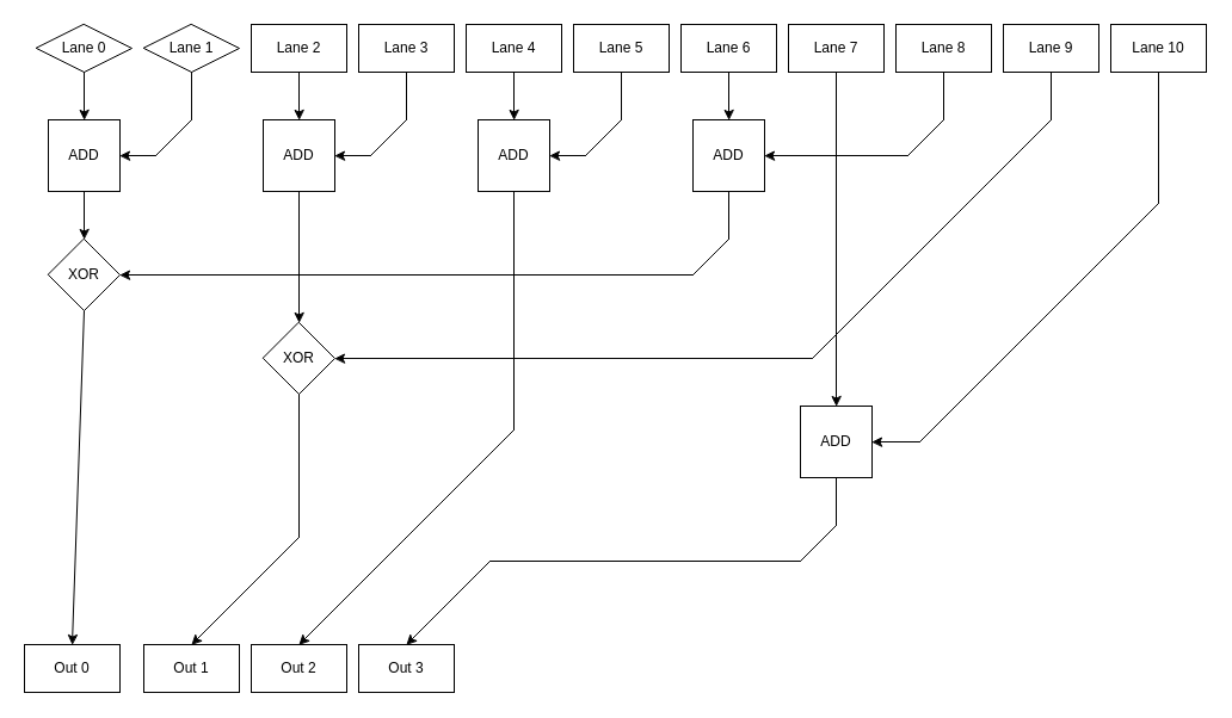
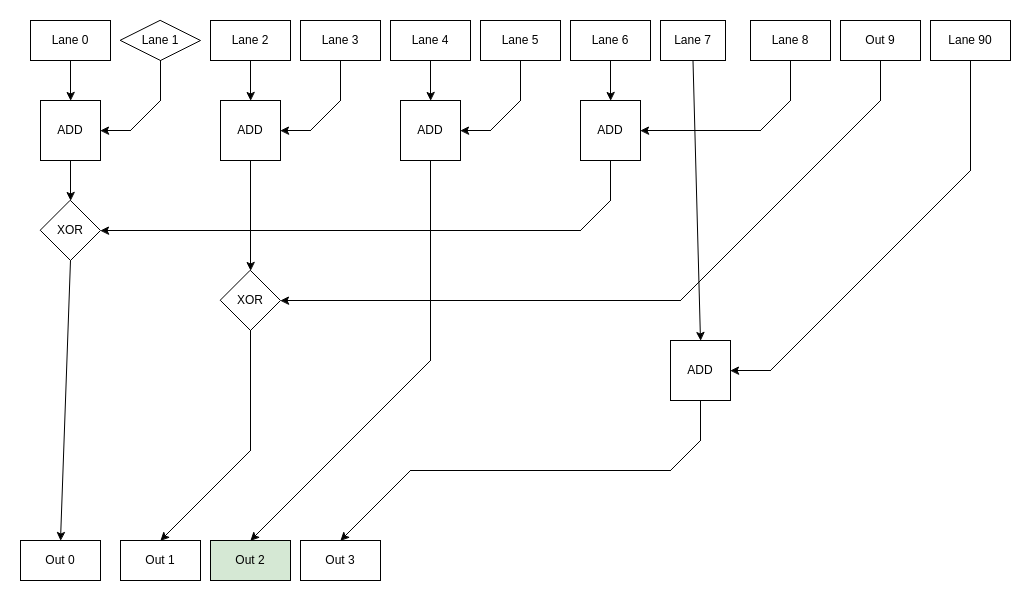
  <mxCell id="0" />
  <mxCell id="1" parent="0" />
- <mxCell id="2" value="Lane 0" style="rhombus;whiteSpace=wrap;html=1;linecap=round;" parent="1" vertex="1"><mxGeometry x="30" y="20" width="80" height="40" as="geometry" /></mxCell>
+ <mxCell id="2" value="Lane 0" style="rounded=0;whiteSpace=wrap;html=1;linecap=round;" parent="1" vertex="1"><mxGeometry x="30" y="20" width="80" height="40" as="geometry" /></mxCell>
  <mxCell id="3" value="Lane 1" style="rhombus;whiteSpace=wrap;html=1;linecap=round;" parent="1" vertex="1"><mxGeometry x="120" y="20" width="80" height="40" as="geometry" /></mxCell>
  <mxCell id="4" value="Lane 2" style="rounded=0;whiteSpace=wrap;html=1;linecap=round;" parent="1" vertex="1"><mxGeometry x="210" y="20" width="80" height="40" as="geometry" /></mxCell>
  <mxCell id="5" value="Lane 3" style="rounded=0;whiteSpace=wrap;html=1;linecap=round;" parent="1" vertex="1"><mxGeometry x="300" y="20" width="80" height="40" as="geometry" /></mxCell>
  <mxCell id="6" value="Lane 4" style="rounded=0;whiteSpace=wrap;html=1;linecap=round;" parent="1" vertex="1"><mxGeometry x="390" y="20" width="80" height="40" as="geometry" /></mxCell>
  <mxCell id="7" value="Lane 5" style="rounded=0;whiteSpace=wrap;html=1;linecap=round;" parent="1" vertex="1"><mxGeometry x="480" y="20" width="80" height="40" as="geometry" /></mxCell>
  <mxCell id="8" value="Lane 6" style="rounded=0;whiteSpace=wrap;html=1;linecap=round;" parent="1" vertex="1"><mxGeometry x="570" y="20" width="80" height="40" as="geometry" /></mxCell>
- <mxCell id="9" value="Lane 7" style="rounded=0;whiteSpace=wrap;html=1;linecap=round;" parent="1" vertex="1"><mxGeometry x="660" y="20" width="80" height="40" as="geometry" /></mxCell>
+ <mxCell id="9" value="Lane 7" style="rounded=0;whiteSpace=wrap;html=1;linecap=round;" parent="1" vertex="1"><mxGeometry x="660" y="20" width="65" height="40" as="geometry" /></mxCell>
  <mxCell id="10" value="Lane 8" style="rounded=0;whiteSpace=wrap;html=1;linecap=round;" parent="1" vertex="1"><mxGeometry x="750" y="20" width="80" height="40" as="geometry" /></mxCell>
- <mxCell id="11" value="Lane 9" style="rounded=0;whiteSpace=wrap;html=1;linecap=round;" parent="1" vertex="1"><mxGeometry x="840" y="20" width="80" height="40" as="geometry" /></mxCell>
- <mxCell id="12" value="Lane 10" style="rounded=0;whiteSpace=wrap;html=1;linecap=round;" parent="1" vertex="1"><mxGeometry x="930" y="20" width="80" height="40" as="geometry" /></mxCell>
+ <mxCell id="11" value="Out 9" style="rounded=0;whiteSpace=wrap;html=1;linecap=round;" parent="1" vertex="1"><mxGeometry x="840" y="20" width="80" height="40" as="geometry" /></mxCell>
+ <mxCell id="12" value="Lane 90" style="rounded=0;whiteSpace=wrap;html=1;linecap=round;" parent="1" vertex="1"><mxGeometry x="930" y="20" width="80" height="40" as="geometry" /></mxCell>
  <mxCell id="13" value="Out 0" style="rounded=0;whiteSpace=wrap;html=1;linecap=round;" parent="1" vertex="1"><mxGeometry x="20" y="540" width="80" height="40" as="geometry" /></mxCell>
  <mxCell id="14" value="Out 1" style="rounded=0;whiteSpace=wrap;html=1;linecap=round;" parent="1" vertex="1"><mxGeometry x="120" y="540" width="80" height="40" as="geometry" /></mxCell>
- <mxCell id="15" value="Out 2" style="rounded=0;whiteSpace=wrap;html=1;linecap=round;" parent="1" vertex="1"><mxGeometry x="210" y="540" width="80" height="40" as="geometry" /></mxCell>
+ <mxCell id="15" value="Out 2" style="rounded=0;whiteSpace=wrap;html=1;linecap=round;fillColor=#d5e8d4;" parent="1" vertex="1"><mxGeometry x="210" y="540" width="80" height="40" as="geometry" /></mxCell>
  <mxCell id="16" value="Out 3" style="rounded=0;whiteSpace=wrap;html=1;linecap=round;" parent="1" vertex="1"><mxGeometry x="300" y="540" width="80" height="40" as="geometry" /></mxCell>
  <mxCell id="17" value="" style="endArrow=classic;html=1;rounded=0;entryX=0.5;entryY=0;entryDx=0;entryDy=0;linecap=round;exitX=0.5;exitY=1;exitDx=0;exitDy=0;" parent="1" target="13" edge="1" source="31"><mxGeometry width="50" height="50" relative="1" as="geometry"><mxPoint x="160" y="450" as="sourcePoint" /><mxPoint x="560" y="210" as="targetPoint" /></mxGeometry></mxCell>
  <mxCell id="18" value="" style="endArrow=classic;html=1;rounded=0;entryX=0.5;entryY=0;entryDx=0;entryDy=0;linecap=round;" parent="1" edge="1"><mxGeometry width="50" height="50" relative="1" as="geometry"><mxPoint x="250" y="450" as="sourcePoint" /><mxPoint x="160" y="540" as="targetPoint" /></mxGeometry></mxCell>
  <mxCell id="19" value="" style="endArrow=classic;html=1;rounded=0;entryX=0.5;entryY=0;entryDx=0;entryDy=0;linecap=round;" parent="1" edge="1"><mxGeometry width="50" height="50" relative="1" as="geometry"><mxPoint x="430" y="360" as="sourcePoint" /><mxPoint x="250" y="540" as="targetPoint" /></mxGeometry></mxCell>
  <mxCell id="20" value="" style="endArrow=classic;html=1;rounded=0;entryX=0.5;entryY=0;entryDx=0;entryDy=0;linecap=round;" parent="1" edge="1"><mxGeometry width="50" height="50" relative="1" as="geometry"><mxPoint x="410" y="470" as="sourcePoint" /><mxPoint x="340" y="540" as="targetPoint" /></mxGeometry></mxCell>
  <mxCell id="21" value="ADD" style="whiteSpace=wrap;html=1;aspect=fixed;linecap=round;" vertex="1" parent="1"><mxGeometry x="40" y="100" width="60" height="60" as="geometry" /></mxCell>
  <mxCell id="22" value="" style="endArrow=classic;html=1;rounded=0;entryX=0.5;entryY=0;entryDx=0;entryDy=0;linecap=round;exitX=0.5;exitY=1;exitDx=0;exitDy=0;" edge="1" parent="1" source="2" target="21"><mxGeometry width="50" height="50" relative="1" as="geometry"><mxPoint x="695" y="305" as="sourcePoint" /><mxPoint x="435" y="305" as="targetPoint" /></mxGeometry></mxCell>
  <mxCell id="23" value="" style="endArrow=none;html=1;rounded=0;exitX=0.5;exitY=1;exitDx=0;exitDy=0;linecap=round;" edge="1" parent="1" source="3"><mxGeometry width="50" height="50" relative="1" as="geometry"><mxPoint x="565" y="130" as="sourcePoint" /><mxPoint x="160" y="100" as="targetPoint" /></mxGeometry></mxCell>
  <mxCell id="24" value="" style="endArrow=none;html=1;rounded=0;linecap=round;" edge="1" parent="1"><mxGeometry width="50" height="50" relative="1" as="geometry"><mxPoint x="160" y="100" as="sourcePoint" /><mxPoint x="130" y="130" as="targetPoint" /></mxGeometry></mxCell>
  <mxCell id="25" value="" style="endArrow=classic;html=1;rounded=0;entryX=1;entryY=0.5;entryDx=0;entryDy=0;linecap=round;" edge="1" parent="1" target="21"><mxGeometry width="50" height="50" relative="1" as="geometry"><mxPoint x="130" y="130" as="sourcePoint" /><mxPoint x="435" y="305" as="targetPoint" /></mxGeometry></mxCell>
  <mxCell id="26" value="ADD" style="whiteSpace=wrap;html=1;aspect=fixed;linecap=round;" vertex="1" parent="1"><mxGeometry x="580" y="100" width="60" height="60" as="geometry" /></mxCell>
  <mxCell id="27" value="" style="endArrow=classic;html=1;rounded=0;entryX=0.5;entryY=0;entryDx=0;entryDy=0;linecap=round;exitX=0.5;exitY=1;exitDx=0;exitDy=0;" edge="1" parent="1"><mxGeometry width="50" height="50" relative="1" as="geometry"><mxPoint x="610" y="60" as="sourcePoint" /><mxPoint x="610" y="100" as="targetPoint" /></mxGeometry></mxCell>
  <mxCell id="28" value="" style="endArrow=none;html=1;rounded=0;exitX=0.5;exitY=1;exitDx=0;exitDy=0;linecap=round;" edge="1" parent="1"><mxGeometry width="50" height="50" relative="1" as="geometry"><mxPoint x="790" y="60" as="sourcePoint" /><mxPoint x="790" y="100" as="targetPoint" /></mxGeometry></mxCell>
  <mxCell id="29" value="" style="endArrow=none;html=1;rounded=0;linecap=round;" edge="1" parent="1"><mxGeometry width="50" height="50" relative="1" as="geometry"><mxPoint x="790" y="100" as="sourcePoint" /><mxPoint x="760" y="130" as="targetPoint" /></mxGeometry></mxCell>
  <mxCell id="30" value="" style="endArrow=classic;html=1;rounded=0;entryX=1;entryY=0.5;entryDx=0;entryDy=0;linecap=round;" edge="1" parent="1" target="26"><mxGeometry width="50" height="50" relative="1" as="geometry"><mxPoint x="760" y="130" as="sourcePoint" /><mxPoint x="730" y="130" as="targetPoint" /></mxGeometry></mxCell>
  <mxCell id="31" value="XOR" style="rhombus;whiteSpace=wrap;html=1;linecap=round;" vertex="1" parent="1"><mxGeometry x="40" y="200" width="60" height="60" as="geometry" /></mxCell>
  <mxCell id="32" value="" style="endArrow=classic;html=1;rounded=0;entryX=0.5;entryY=0;entryDx=0;entryDy=0;linecap=round;exitX=0.5;exitY=1;exitDx=0;exitDy=0;" edge="1" parent="1"><mxGeometry width="50" height="50" relative="1" as="geometry"><mxPoint x="70" y="160" as="sourcePoint" /><mxPoint x="70" y="200" as="targetPoint" /></mxGeometry></mxCell>
  <mxCell id="33" value="" style="endArrow=none;html=1;rounded=0;exitX=0.5;exitY=1;exitDx=0;exitDy=0;linecap=round;" edge="1" parent="1"><mxGeometry width="50" height="50" relative="1" as="geometry"><mxPoint x="610" y="160" as="sourcePoint" /><mxPoint x="610" y="200" as="targetPoint" /></mxGeometry></mxCell>
  <mxCell id="34" value="" style="endArrow=none;html=1;rounded=0;linecap=round;" edge="1" parent="1"><mxGeometry width="50" height="50" relative="1" as="geometry"><mxPoint x="610" y="200" as="sourcePoint" /><mxPoint x="580" y="230" as="targetPoint" /></mxGeometry></mxCell>
  <mxCell id="35" value="" style="endArrow=classic;html=1;rounded=0;entryX=1;entryY=0.5;entryDx=0;entryDy=0;linecap=round;" edge="1" parent="1" target="31"><mxGeometry width="50" height="50" relative="1" as="geometry"><mxPoint x="580" y="230" as="sourcePoint" /><mxPoint x="550" y="230" as="targetPoint" /></mxGeometry></mxCell>
  <mxCell id="36" value="ADD" style="whiteSpace=wrap;html=1;aspect=fixed;linecap=round;" vertex="1" parent="1"><mxGeometry x="220" y="100" width="60" height="60" as="geometry" /></mxCell>
  <mxCell id="37" value="" style="endArrow=classic;html=1;rounded=0;entryX=0.5;entryY=0;entryDx=0;entryDy=0;linecap=round;exitX=0.5;exitY=1;exitDx=0;exitDy=0;" edge="1" parent="1" target="36"><mxGeometry width="50" height="50" relative="1" as="geometry"><mxPoint x="250" y="60" as="sourcePoint" /><mxPoint x="615" y="305" as="targetPoint" /></mxGeometry></mxCell>
  <mxCell id="38" value="" style="endArrow=none;html=1;rounded=0;exitX=0.5;exitY=1;exitDx=0;exitDy=0;linecap=round;" edge="1" parent="1"><mxGeometry width="50" height="50" relative="1" as="geometry"><mxPoint x="340" y="60" as="sourcePoint" /><mxPoint x="340" y="100" as="targetPoint" /></mxGeometry></mxCell>
  <mxCell id="39" value="" style="endArrow=none;html=1;rounded=0;linecap=round;" edge="1" parent="1"><mxGeometry width="50" height="50" relative="1" as="geometry"><mxPoint x="340" y="100" as="sourcePoint" /><mxPoint x="310" y="130" as="targetPoint" /></mxGeometry></mxCell>
  <mxCell id="40" value="" style="endArrow=classic;html=1;rounded=0;entryX=1;entryY=0.5;entryDx=0;entryDy=0;linecap=round;" edge="1" parent="1" target="36"><mxGeometry width="50" height="50" relative="1" as="geometry"><mxPoint x="310" y="130" as="sourcePoint" /><mxPoint x="615" y="305" as="targetPoint" /></mxGeometry></mxCell>
  <mxCell id="41" value="XOR" style="rhombus;whiteSpace=wrap;html=1;linecap=round;" vertex="1" parent="1"><mxGeometry x="220" y="270" width="60" height="60" as="geometry" /></mxCell>
  <mxCell id="42" value="" style="endArrow=classic;html=1;rounded=0;entryX=0.5;entryY=0;entryDx=0;entryDy=0;linecap=round;exitX=0.5;exitY=1;exitDx=0;exitDy=0;" edge="1" parent="1" source="36" target="41"><mxGeometry width="50" height="50" relative="1" as="geometry"><mxPoint x="695" y="305" as="sourcePoint" /><mxPoint x="435" y="305" as="targetPoint" /></mxGeometry></mxCell>
  <mxCell id="43" value="" style="endArrow=none;html=1;rounded=0;exitX=0.5;exitY=1;exitDx=0;exitDy=0;linecap=round;" edge="1" parent="1" source="41"><mxGeometry width="50" height="50" relative="1" as="geometry"><mxPoint x="565" y="130" as="sourcePoint" /><mxPoint x="250" y="450" as="targetPoint" /></mxGeometry></mxCell>
  <mxCell id="44" value="" style="endArrow=none;html=1;rounded=0;exitX=0.5;exitY=1;exitDx=0;exitDy=0;linecap=round;" edge="1" parent="1"><mxGeometry width="50" height="50" relative="1" as="geometry"><mxPoint x="880" y="60" as="sourcePoint" /><mxPoint x="880" y="100" as="targetPoint" /></mxGeometry></mxCell>
  <mxCell id="45" value="" style="endArrow=none;html=1;rounded=0;linecap=round;" edge="1" parent="1"><mxGeometry width="50" height="50" relative="1" as="geometry"><mxPoint x="880" y="100" as="sourcePoint" /><mxPoint x="680" y="300" as="targetPoint" /></mxGeometry></mxCell>
  <mxCell id="46" value="" style="endArrow=classic;html=1;rounded=0;entryX=1;entryY=0.5;entryDx=0;entryDy=0;linecap=round;" edge="1" parent="1" target="41"><mxGeometry width="50" height="50" relative="1" as="geometry"><mxPoint x="680" y="300" as="sourcePoint" /><mxPoint x="650" y="300" as="targetPoint" /></mxGeometry></mxCell>
  <mxCell id="47" value="ADD" style="whiteSpace=wrap;html=1;aspect=fixed;linecap=round;" vertex="1" parent="1"><mxGeometry x="400" y="100" width="60" height="60" as="geometry" /></mxCell>
  <mxCell id="48" value="" style="endArrow=classic;html=1;rounded=0;entryX=0.5;entryY=0;entryDx=0;entryDy=0;linecap=round;exitX=0.5;exitY=1;exitDx=0;exitDy=0;" edge="1" parent="1" target="47"><mxGeometry width="50" height="50" relative="1" as="geometry"><mxPoint x="430" y="60" as="sourcePoint" /><mxPoint x="795" y="305" as="targetPoint" /></mxGeometry></mxCell>
  <mxCell id="49" value="" style="endArrow=none;html=1;rounded=0;exitX=0.5;exitY=1;exitDx=0;exitDy=0;linecap=round;" edge="1" parent="1"><mxGeometry width="50" height="50" relative="1" as="geometry"><mxPoint x="520" y="60" as="sourcePoint" /><mxPoint x="520" y="100" as="targetPoint" /></mxGeometry></mxCell>
  <mxCell id="50" value="" style="endArrow=none;html=1;rounded=0;linecap=round;" edge="1" parent="1"><mxGeometry width="50" height="50" relative="1" as="geometry"><mxPoint x="520" y="100" as="sourcePoint" /><mxPoint x="490" y="130" as="targetPoint" /></mxGeometry></mxCell>
  <mxCell id="51" value="" style="endArrow=classic;html=1;rounded=0;entryX=1;entryY=0.5;entryDx=0;entryDy=0;linecap=round;" edge="1" parent="1" target="47"><mxGeometry width="50" height="50" relative="1" as="geometry"><mxPoint x="490" y="130" as="sourcePoint" /><mxPoint x="795" y="305" as="targetPoint" /></mxGeometry></mxCell>
  <mxCell id="52" value="" style="endArrow=none;html=1;rounded=0;exitX=0.5;exitY=1;exitDx=0;exitDy=0;linecap=round;" edge="1" parent="1" source="47"><mxGeometry width="50" height="50" relative="1" as="geometry"><mxPoint x="565" y="130" as="sourcePoint" /><mxPoint x="430" y="360" as="targetPoint" /></mxGeometry></mxCell>
  <mxCell id="53" value="ADD" style="whiteSpace=wrap;html=1;aspect=fixed;linecap=round;" vertex="1" parent="1"><mxGeometry x="670" y="340" width="60" height="60" as="geometry" /></mxCell>
  <mxCell id="54" value="" style="endArrow=classic;html=1;rounded=0;entryX=0.5;entryY=0;entryDx=0;entryDy=0;linecap=round;exitX=0.5;exitY=1;exitDx=0;exitDy=0;" edge="1" parent="1" source="9" target="53"><mxGeometry width="50" height="50" relative="1" as="geometry"><mxPoint x="695" y="305" as="sourcePoint" /><mxPoint x="435" y="305" as="targetPoint" /></mxGeometry></mxCell>
  <mxCell id="55" value="" style="endArrow=none;html=1;rounded=0;exitX=0.5;exitY=1;exitDx=0;exitDy=0;linecap=round;" edge="1" parent="1"><mxGeometry width="50" height="50" relative="1" as="geometry"><mxPoint x="700" y="400" as="sourcePoint" /><mxPoint x="700" y="440" as="targetPoint" /></mxGeometry></mxCell>
  <mxCell id="56" value="" style="endArrow=none;html=1;rounded=0;linecap=round;" edge="1" parent="1"><mxGeometry width="50" height="50" relative="1" as="geometry"><mxPoint x="700" y="440" as="sourcePoint" /><mxPoint x="670" y="470" as="targetPoint" /></mxGeometry></mxCell>
  <mxCell id="57" value="" style="endArrow=none;html=1;rounded=0;linecap=round;" edge="1" parent="1"><mxGeometry width="50" height="50" relative="1" as="geometry"><mxPoint x="670" y="470" as="sourcePoint" /><mxPoint x="410" y="470" as="targetPoint" /></mxGeometry></mxCell>
  <mxCell id="58" value="" style="endArrow=classic;html=1;rounded=0;entryX=1;entryY=0.5;entryDx=0;entryDy=0;linecap=round;" edge="1" parent="1"><mxGeometry width="50" height="50" relative="1" as="geometry"><mxPoint x="770" y="370" as="sourcePoint" /><mxPoint x="730" y="370" as="targetPoint" /></mxGeometry></mxCell>
  <mxCell id="59" value="" style="endArrow=none;html=1;rounded=0;linecap=round;" edge="1" parent="1"><mxGeometry width="50" height="50" relative="1" as="geometry"><mxPoint x="770" y="370" as="sourcePoint" /><mxPoint x="970" y="170" as="targetPoint" /></mxGeometry></mxCell>
  <mxCell id="60" value="" style="endArrow=none;html=1;rounded=0;exitX=0.5;exitY=1;exitDx=0;exitDy=0;linecap=round;" edge="1" parent="1"><mxGeometry width="50" height="50" relative="1" as="geometry"><mxPoint x="970" y="60" as="sourcePoint" /><mxPoint x="970" y="170" as="targetPoint" /></mxGeometry></mxCell>
